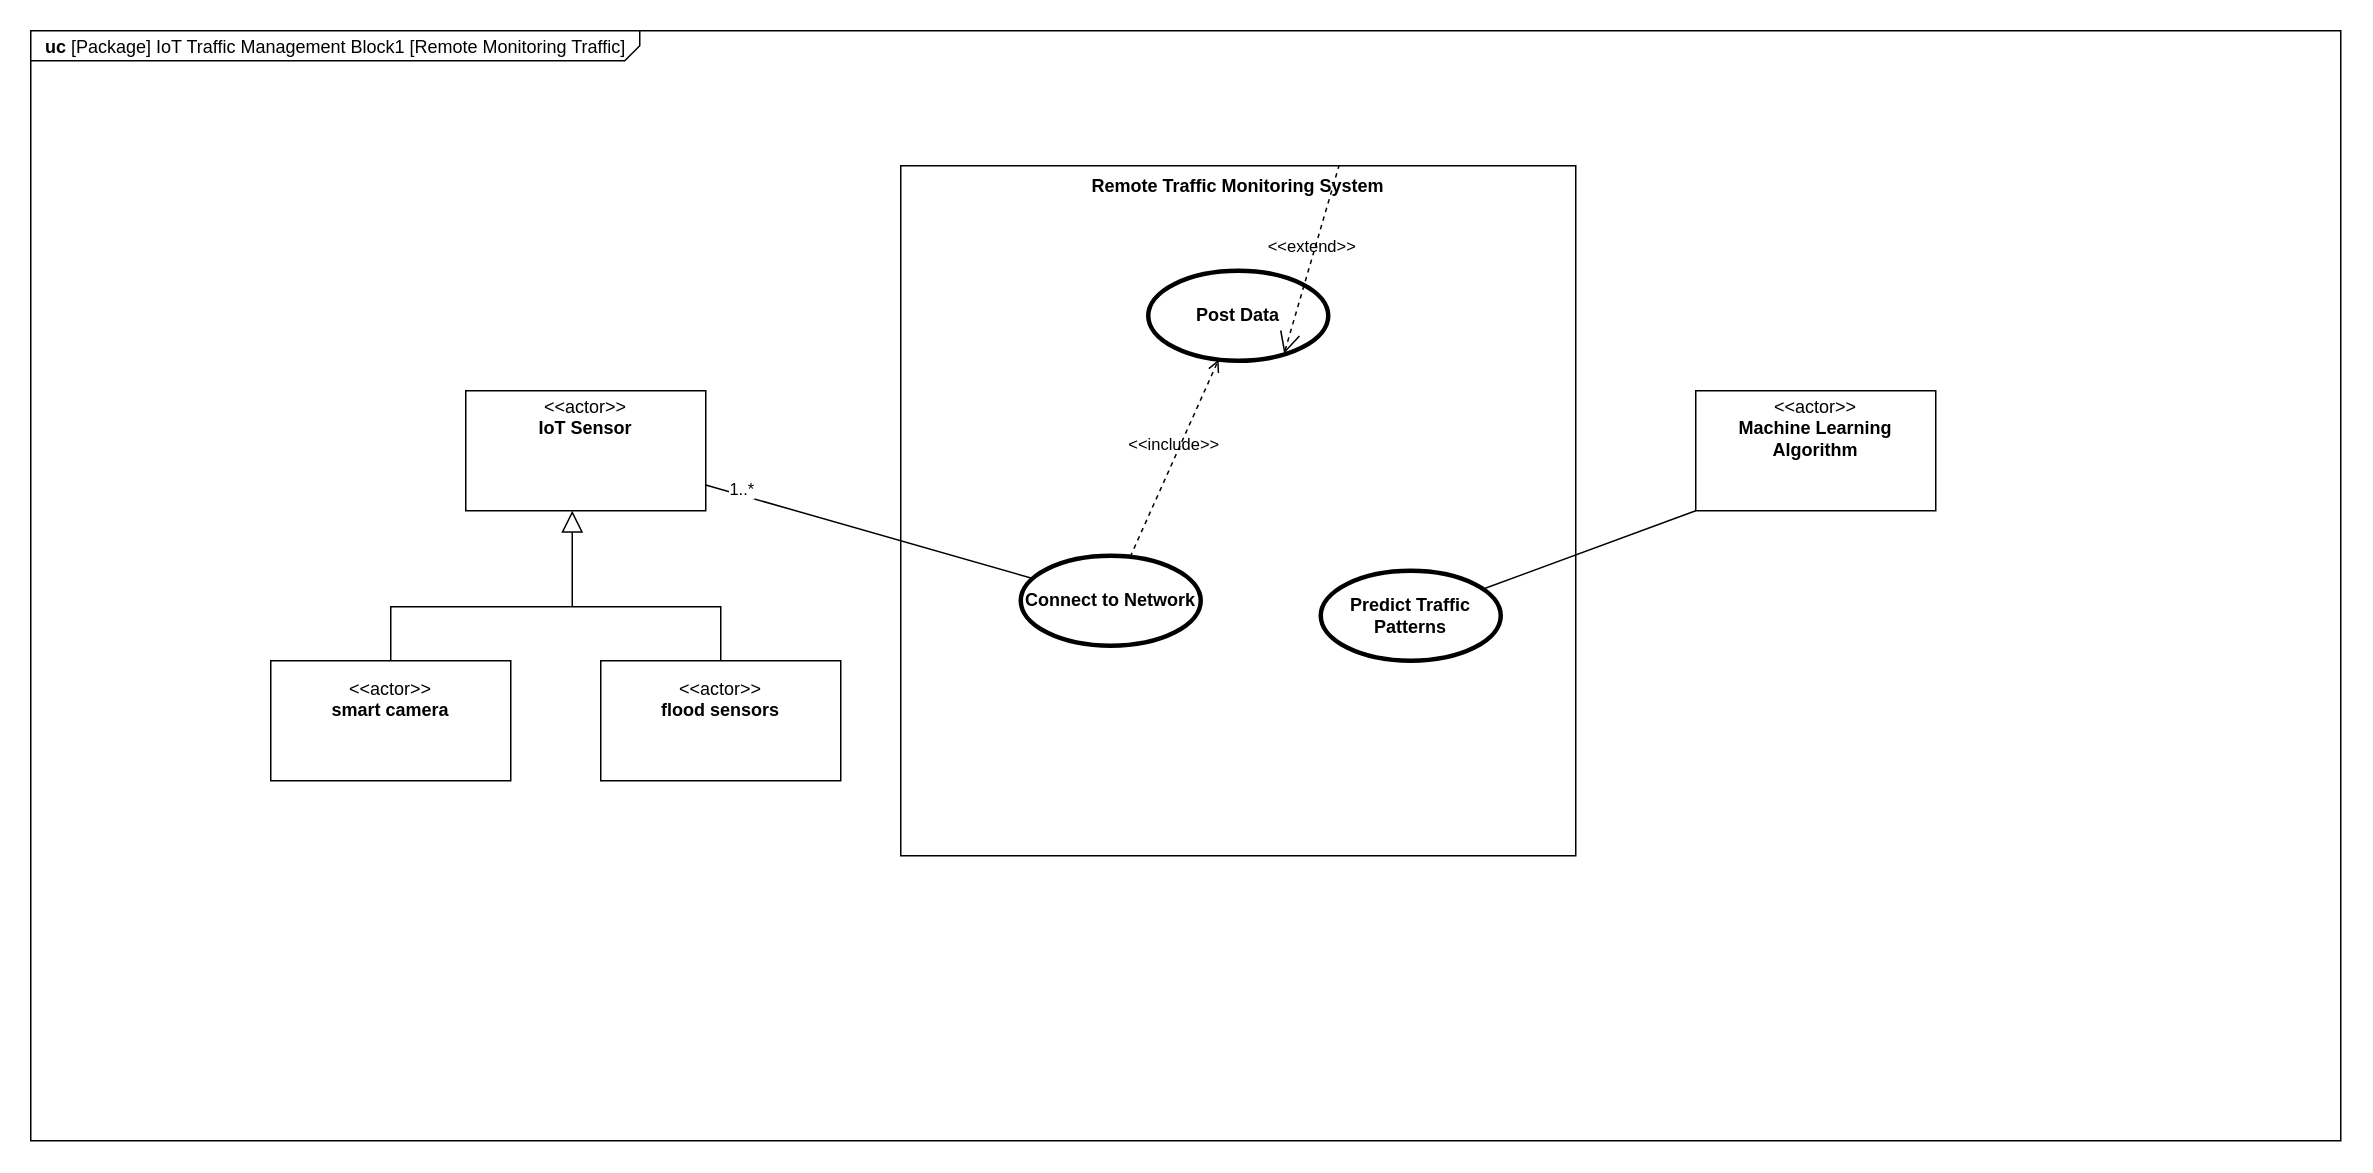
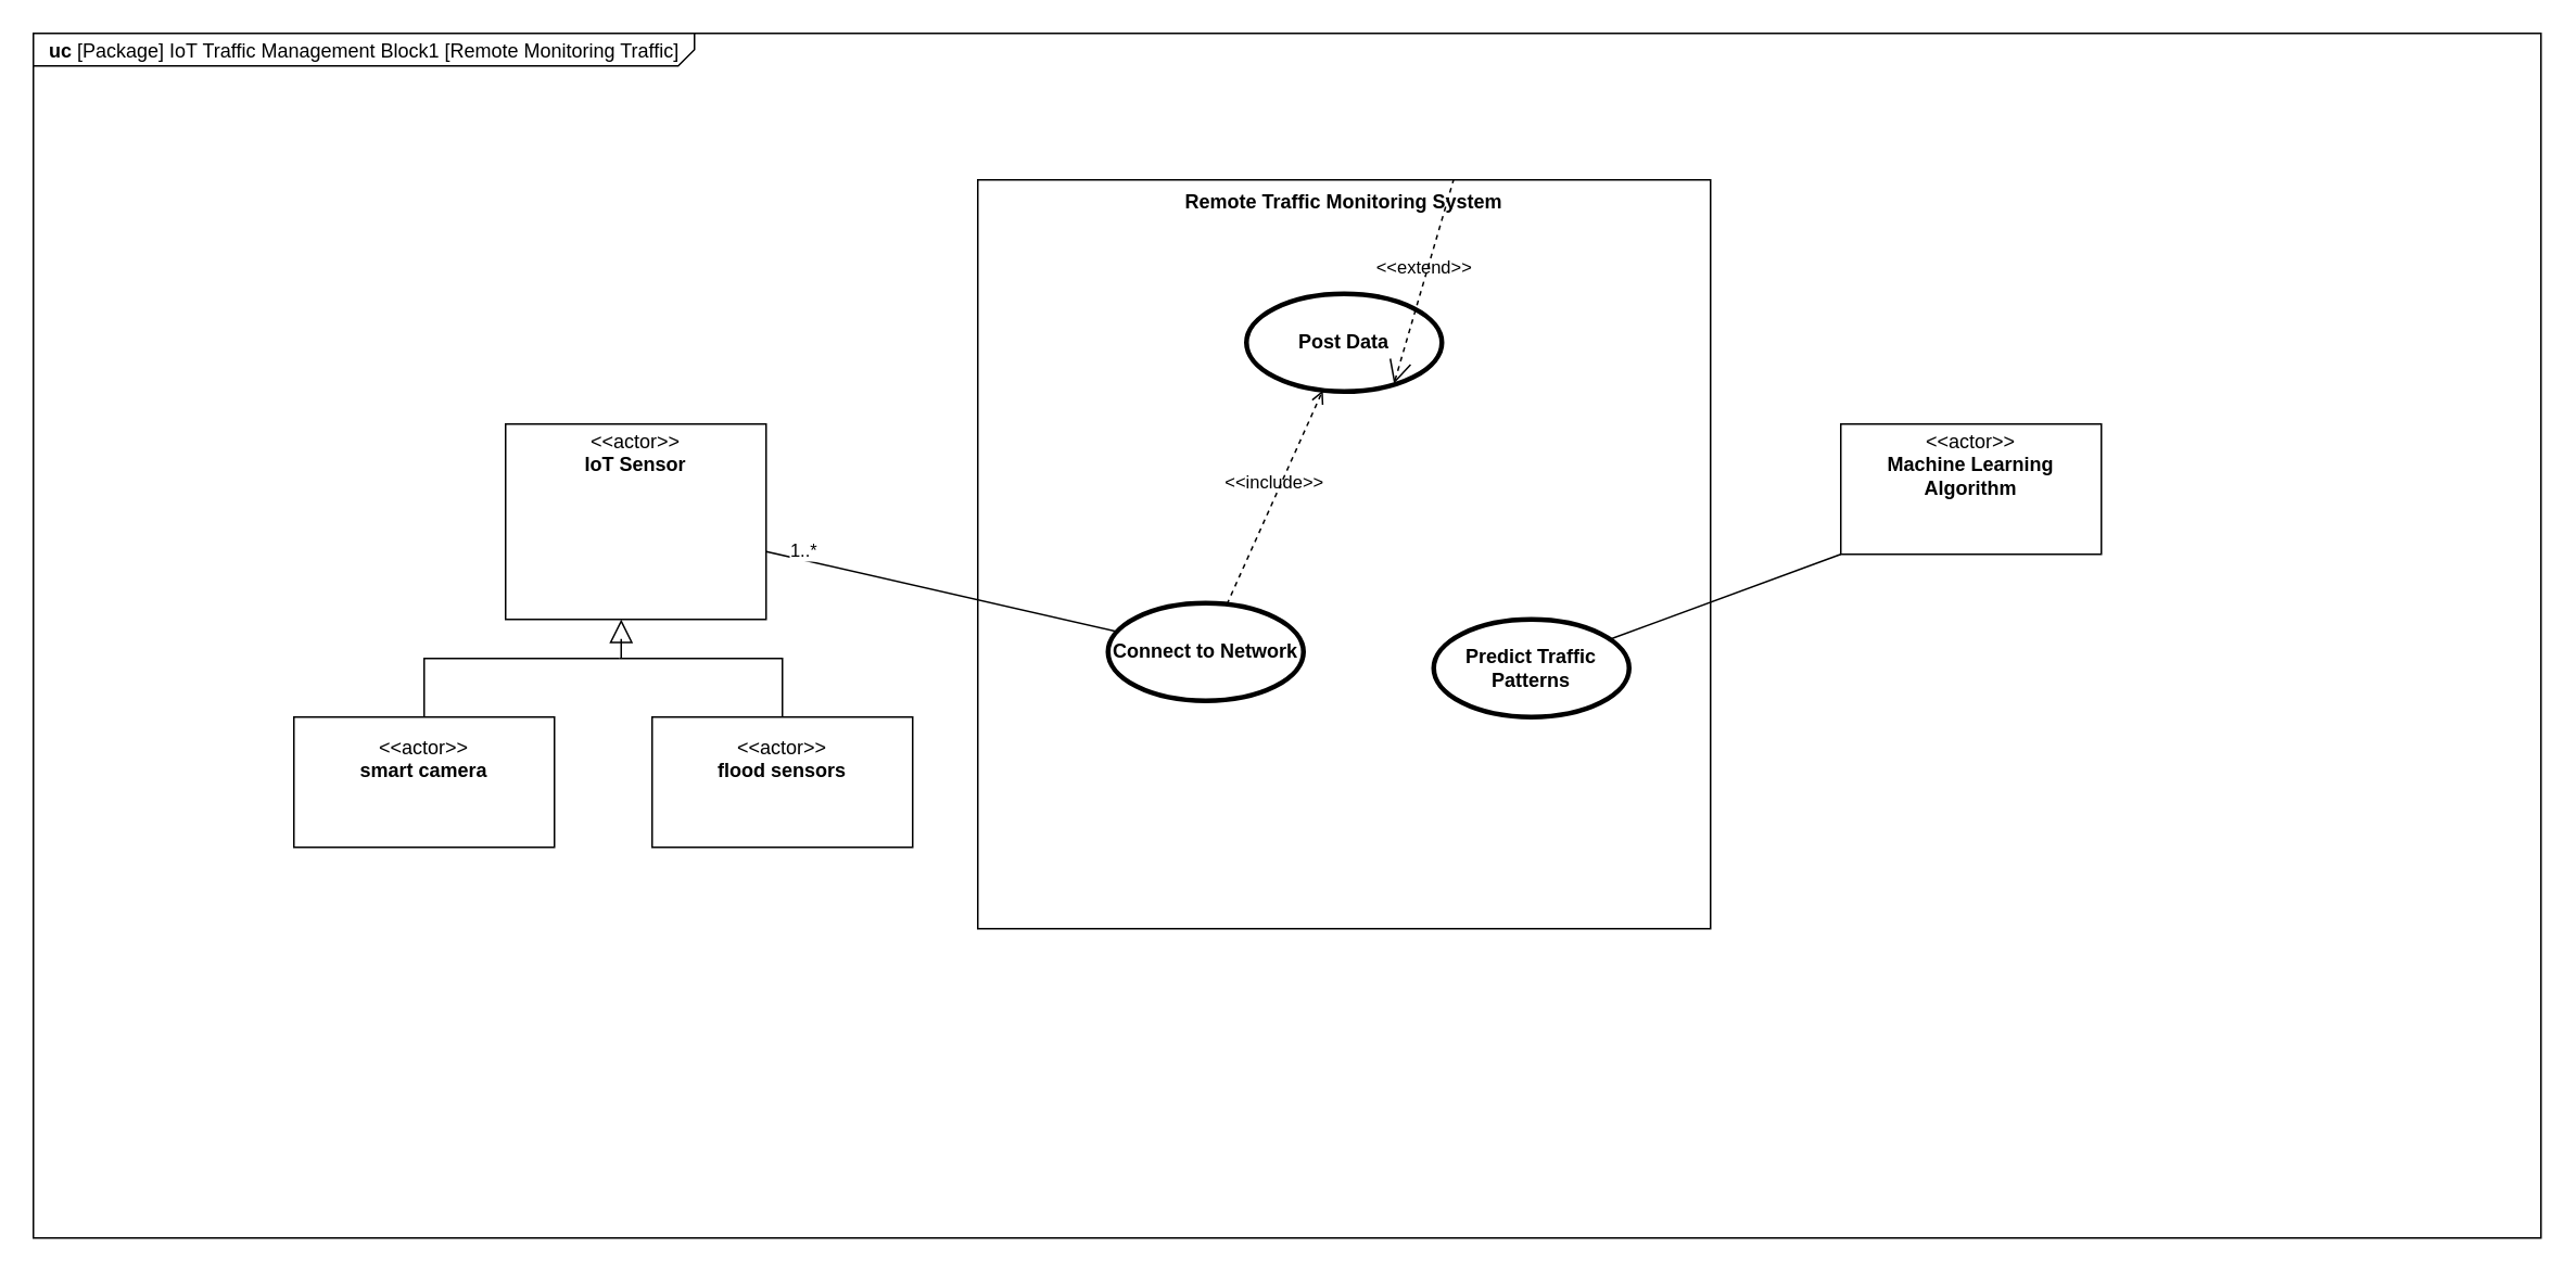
  <mxCell id="0" />
  <mxCell id="1" parent="0" />
  <mxCell id="2" value="&lt;p style=&quot;margin:0px;margin-top:4px;margin-left:10px;text-align:left;&quot;&gt;&lt;b&gt;uc&lt;/b&gt; [Package] IoT Traffic Management Block1 [Remote Monitoring Traffic]&lt;/p&gt;" style="html=1;shape=mxgraph.sysml.package;html=1;overflow=fill;whiteSpace=wrap;labelX=406.4;" parent="1" vertex="1"><mxGeometry x="20" y="20" width="1540" height="740" as="geometry" /></mxCell>
- <mxCell id="3" value="&lt;p style=&quot;margin:0px;margin-top:4px;text-align:center;&quot;&gt;&amp;lt;&amp;lt;actor&amp;gt;&amp;gt;&lt;br&gt;&lt;b&gt;IoT Sensor&lt;/b&gt;&lt;/p&gt;" style="shape=rect;html=1;overflow=fill;html=1;whiteSpace=wrap;align=center;" parent="1" vertex="1"><mxGeometry x="310" y="260" width="160" height="80" as="geometry" /></mxCell>
+ <mxCell id="3" value="&lt;p style=&quot;margin:0px;margin-top:4px;text-align:center;&quot;&gt;&amp;lt;&amp;lt;actor&amp;gt;&amp;gt;&lt;br&gt;&lt;b&gt;IoT Sensor&lt;/b&gt;&lt;/p&gt;" style="shape=rect;html=1;overflow=fill;html=1;whiteSpace=wrap;align=center;" parent="1" vertex="1"><mxGeometry x="310" y="260" width="160" height="120" as="geometry" /></mxCell>
  <mxCell id="4" value="Remote Traffic Monitoring System" style="shape=rect;html=1;verticalAlign=top;fontStyle=1;whiteSpace=wrap;align=center;" parent="1" vertex="1"><mxGeometry x="600" y="110" width="450" height="460" as="geometry" /></mxCell>
  <mxCell id="5" value="Connect to Network" style="shape=ellipse;html=1;strokeWidth=3;fontStyle=1;whiteSpace=wrap;align=center;perimeter=ellipsePerimeter;" parent="1" vertex="1"><mxGeometry x="680" y="370" width="120" height="60" as="geometry" /></mxCell>
  <mxCell id="6" value="Post Data" style="shape=ellipse;html=1;strokeWidth=3;fontStyle=1;whiteSpace=wrap;align=center;perimeter=ellipsePerimeter;" parent="1" vertex="1"><mxGeometry x="765" y="180" width="120" height="60" as="geometry" /></mxCell>
  <mxCell id="7" value="&amp;lt;&amp;lt;include&amp;gt;&amp;gt;" style="edgeStyle=none;html=1;endArrow=open;verticalAlign=bottom;dashed=1;labelBackgroundColor=none;rounded=0;" parent="1" source="5" target="6" edge="1"><mxGeometry width="160" relative="1" as="geometry"><mxPoint x="690" y="320" as="sourcePoint" /><mxPoint x="850" y="320" as="targetPoint" /></mxGeometry></mxCell>
  <mxCell id="8" value="" style="edgeStyle=none;html=1;endArrow=none;verticalAlign=bottom;rounded=0;" parent="1" source="3" target="5" edge="1"><mxGeometry width="160" relative="1" as="geometry"><mxPoint x="690" y="320" as="sourcePoint" /><mxPoint x="850" y="320" as="targetPoint" /></mxGeometry></mxCell>
  <mxCell id="9" value="1..*" style="edgeLabel;html=1;align=center;verticalAlign=middle;resizable=0;points=[];" parent="8" vertex="1" connectable="0"><mxGeometry x="-0.404" y="4" relative="1" as="geometry"><mxPoint x="-43" y="-12" as="offset" /></mxGeometry></mxCell>
  <mxCell id="10" value="&lt;p style=&quot;margin:0px;margin-top:4px;text-align:center;&quot;&gt;&amp;lt;&amp;lt;actor&amp;gt;&amp;gt;&lt;br&gt;&lt;b&gt;Machine Learning Algorithm&lt;/b&gt;&lt;/p&gt;" style="shape=rect;html=1;overflow=fill;html=1;whiteSpace=wrap;align=center;" parent="1" vertex="1"><mxGeometry x="1130" y="260" width="160" height="80" as="geometry" /></mxCell>
  <mxCell id="11" value="Predict Traffic Patterns" style="shape=ellipse;html=1;strokeWidth=3;fontStyle=1;whiteSpace=wrap;align=center;perimeter=ellipsePerimeter;" parent="1" vertex="1"><mxGeometry x="880" y="380" width="120" height="60" as="geometry" /></mxCell>
  <mxCell id="12" value="" style="edgeStyle=none;html=1;endArrow=none;verticalAlign=bottom;rounded=0;entryX=0;entryY=1;entryDx=0;entryDy=0;" parent="1" source="11" target="10" edge="1"><mxGeometry width="160" relative="1" as="geometry"><mxPoint x="690" y="320" as="sourcePoint" /><mxPoint x="850" y="320" as="targetPoint" /></mxGeometry></mxCell>
  <mxCell id="13" value="&amp;lt;&amp;lt;extend&amp;gt;&amp;gt;" style="edgeStyle=none;html=1;startArrow=open;endArrow=none;startSize=12;verticalAlign=bottom;dashed=1;labelBackgroundColor=none;rounded=0;exitX=0.755;exitY=0.92;exitDx=0;exitDy=0;exitPerimeter=0;" parent="1" source="6" target="4" edge="1"><mxGeometry width="160" relative="1" as="geometry"><mxPoint x="690" y="310" as="sourcePoint" /><mxPoint x="850" y="310" as="targetPoint" /></mxGeometry></mxCell>
  <mxCell id="14" value="&lt;p&gt;&amp;lt;&amp;lt;actor&amp;gt;&amp;gt;&lt;br&gt;&lt;b&gt;smart camera&lt;/b&gt;&lt;/p&gt;" style="shape=rect;html=1;overflow=fill;whiteSpace=wrap;align=center;" parent="1" vertex="1"><mxGeometry x="180" y="440" width="160" height="80" as="geometry" /></mxCell>
  <mxCell id="15" value="" style="edgeStyle=elbowEdgeStyle;html=1;endSize=12;endArrow=block;endFill=0;elbow=horizontal;rounded=0;labelBackgroundColor=default;fontFamily=Helvetica;fontSize=11;fontColor=default;shape=connector;" parent="1" target="3" edge="1"><mxGeometry x="1" relative="1" as="geometry"><mxPoint x="381" y="344" as="targetPoint" /><mxPoint x="381" y="404" as="sourcePoint" /></mxGeometry></mxCell>
  <mxCell id="16" value="" style="edgeStyle=elbowEdgeStyle;html=1;elbow=vertical;verticalAlign=bottom;endArrow=none;rounded=0;labelBackgroundColor=default;fontFamily=Helvetica;fontSize=11;fontColor=default;startSize=14;shape=connector;entryX=0.5;entryY=0;entryDx=0;entryDy=0;" parent="1" target="18" edge="1"><mxGeometry x="1" relative="1" as="geometry"><mxPoint x="451" y="429" as="targetPoint" /><Array as="points"><mxPoint x="421" y="404" /></Array><mxPoint x="380" y="404" as="sourcePoint" /></mxGeometry></mxCell>
  <mxCell id="17" value="" style="edgeStyle=elbowEdgeStyle;html=1;elbow=vertical;verticalAlign=bottom;endArrow=none;rounded=0;labelBackgroundColor=default;fontFamily=Helvetica;fontSize=11;fontColor=default;startSize=14;shape=connector;" parent="1" target="14" edge="1"><mxGeometry x="1" relative="1" as="geometry"><mxPoint x="311" y="429" as="targetPoint" /><Array as="points"><mxPoint x="341" y="404" /></Array><mxPoint x="380" y="404" as="sourcePoint" /></mxGeometry></mxCell>
  <mxCell id="18" value="&lt;p&gt;&amp;lt;&amp;lt;actor&amp;gt;&amp;gt;&lt;br&gt;&lt;b&gt;flood sensors&lt;/b&gt;&lt;/p&gt;" style="shape=rect;html=1;overflow=fill;whiteSpace=wrap;align=center;" parent="1" vertex="1"><mxGeometry x="400" y="440" width="160" height="80" as="geometry" /></mxCell>
